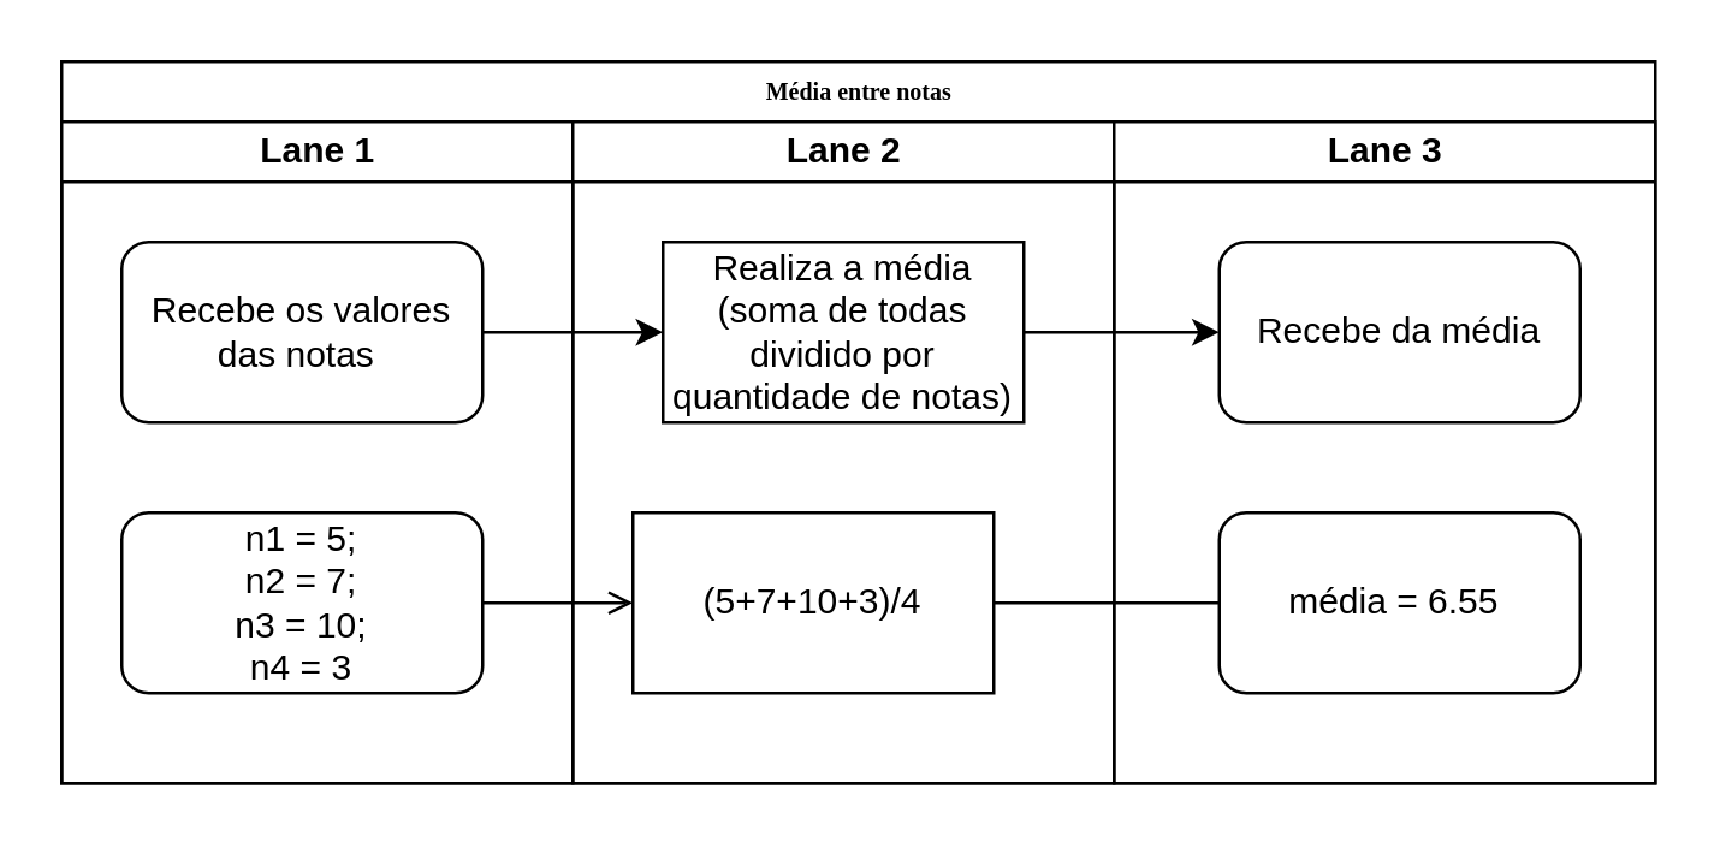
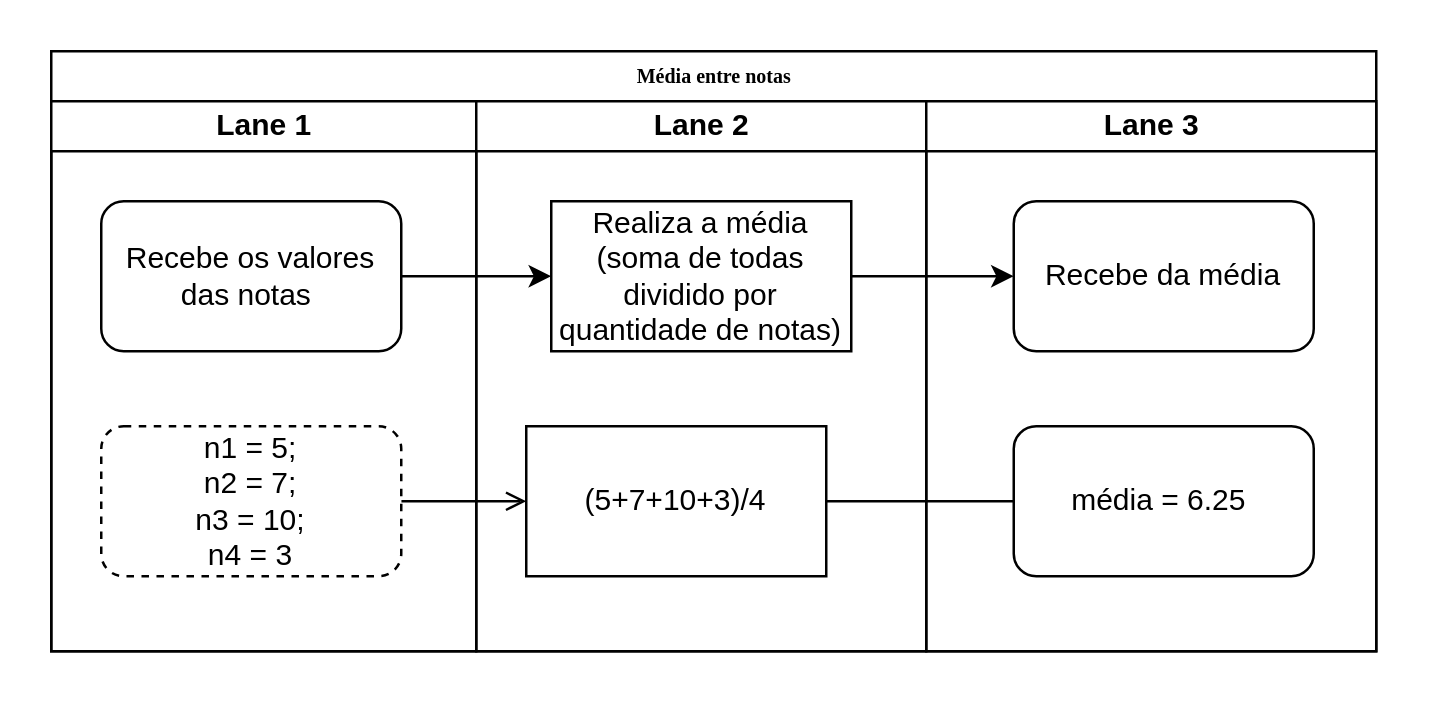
  <mxCell id="0" />
  <mxCell id="1" parent="0" />
  <mxCell id="2" value="Média entre notas" style="swimlane;html=1;childLayout=stackLayout;startSize=20;rounded=0;shadow=0;labelBackgroundColor=none;strokeWidth=1;fontFamily=Verdana;fontSize=8;align=center;" parent="1" vertex="1"><mxGeometry x="20" y="20" width="530" height="240" as="geometry" /></mxCell>
  <mxCell id="3" value="Lane 1" style="swimlane;html=1;startSize=20;" parent="2" vertex="1"><mxGeometry y="20" width="170" height="220" as="geometry" /></mxCell>
  <mxCell id="4" value="Recebe os valores das notas&amp;nbsp;" style="rounded=1;whiteSpace=wrap;html=1;" vertex="1" parent="3"><mxGeometry x="20" y="40" width="120" height="60" as="geometry" /></mxCell>
  <mxCell id="5" value="Lane 2" style="swimlane;html=1;startSize=20;" parent="2" vertex="1"><mxGeometry x="170" y="20" width="180" height="220" as="geometry" /></mxCell>
  <mxCell id="6" value="Realiza a média (soma de todas dividido por quantidade de notas)" style="rounded=0;whiteSpace=wrap;html=1;" vertex="1" parent="5"><mxGeometry x="30" y="40" width="120" height="60" as="geometry" /></mxCell>
  <mxCell id="7" style="edgeStyle=orthogonalEdgeStyle;rounded=0;orthogonalLoop=1;jettySize=auto;html=1;entryX=0;entryY=0.5;entryDx=0;entryDy=0;endArrow=open;" edge="1" parent="5" source="8" target="9"><mxGeometry relative="1" as="geometry" /></mxCell>
- <mxCell id="8" value="n1 = 5;&lt;br&gt;n2 = 7; &lt;br&gt;n3 = 10;&lt;br&gt;n4 = 3" style="rounded=1;whiteSpace=wrap;html=1;" vertex="1" parent="5"><mxGeometry x="-150" y="130" width="120" height="60" as="geometry" /></mxCell>
+ <mxCell id="8" value="n1 = 5;&lt;br&gt;n2 = 7; &lt;br&gt;n3 = 10;&lt;br&gt;n4 = 3" style="rounded=1;whiteSpace=wrap;html=1;dashed=1;" vertex="1" parent="5"><mxGeometry x="-150" y="130" width="120" height="60" as="geometry" /></mxCell>
  <mxCell id="9" value="(5+7+10+3)/4" style="rounded=0;whiteSpace=wrap;html=1;" vertex="1" parent="5"><mxGeometry x="20" y="130" width="120" height="60" as="geometry" /></mxCell>
  <mxCell id="10" value="Lane 3" style="swimlane;html=1;startSize=20;" parent="2" vertex="1"><mxGeometry x="350" y="20" width="180" height="220" as="geometry" /></mxCell>
  <mxCell id="11" value="Recebe da média" style="rounded=1;whiteSpace=wrap;html=1;" vertex="1" parent="10"><mxGeometry x="35" y="40" width="120" height="60" as="geometry" /></mxCell>
- <mxCell id="12" value="média = 6.55&amp;nbsp;" style="rounded=1;whiteSpace=wrap;html=1;" vertex="1" parent="10"><mxGeometry x="35" y="130" width="120" height="60" as="geometry" /></mxCell>
+ <mxCell id="12" value="média = 6.25&amp;nbsp;" style="rounded=1;whiteSpace=wrap;html=1;" vertex="1" parent="10"><mxGeometry x="35" y="130" width="120" height="60" as="geometry" /></mxCell>
  <mxCell id="13" style="edgeStyle=orthogonalEdgeStyle;rounded=0;orthogonalLoop=1;jettySize=auto;html=1;exitX=1;exitY=0.5;exitDx=0;exitDy=0;entryX=0;entryY=0.5;entryDx=0;entryDy=0;" edge="1" parent="2" source="4" target="6"><mxGeometry relative="1" as="geometry" /></mxCell>
  <mxCell id="14" style="edgeStyle=orthogonalEdgeStyle;rounded=0;orthogonalLoop=1;jettySize=auto;html=1;entryX=0;entryY=0.5;entryDx=0;entryDy=0;" edge="1" parent="2" source="6" target="11"><mxGeometry relative="1" as="geometry" /></mxCell>
  <mxCell id="15" style="edgeStyle=orthogonalEdgeStyle;rounded=0;orthogonalLoop=1;jettySize=auto;html=1;entryX=0;entryY=0.5;entryDx=0;entryDy=0;endArrow=none;" edge="1" parent="2" source="9" target="12"><mxGeometry relative="1" as="geometry" /></mxCell>
